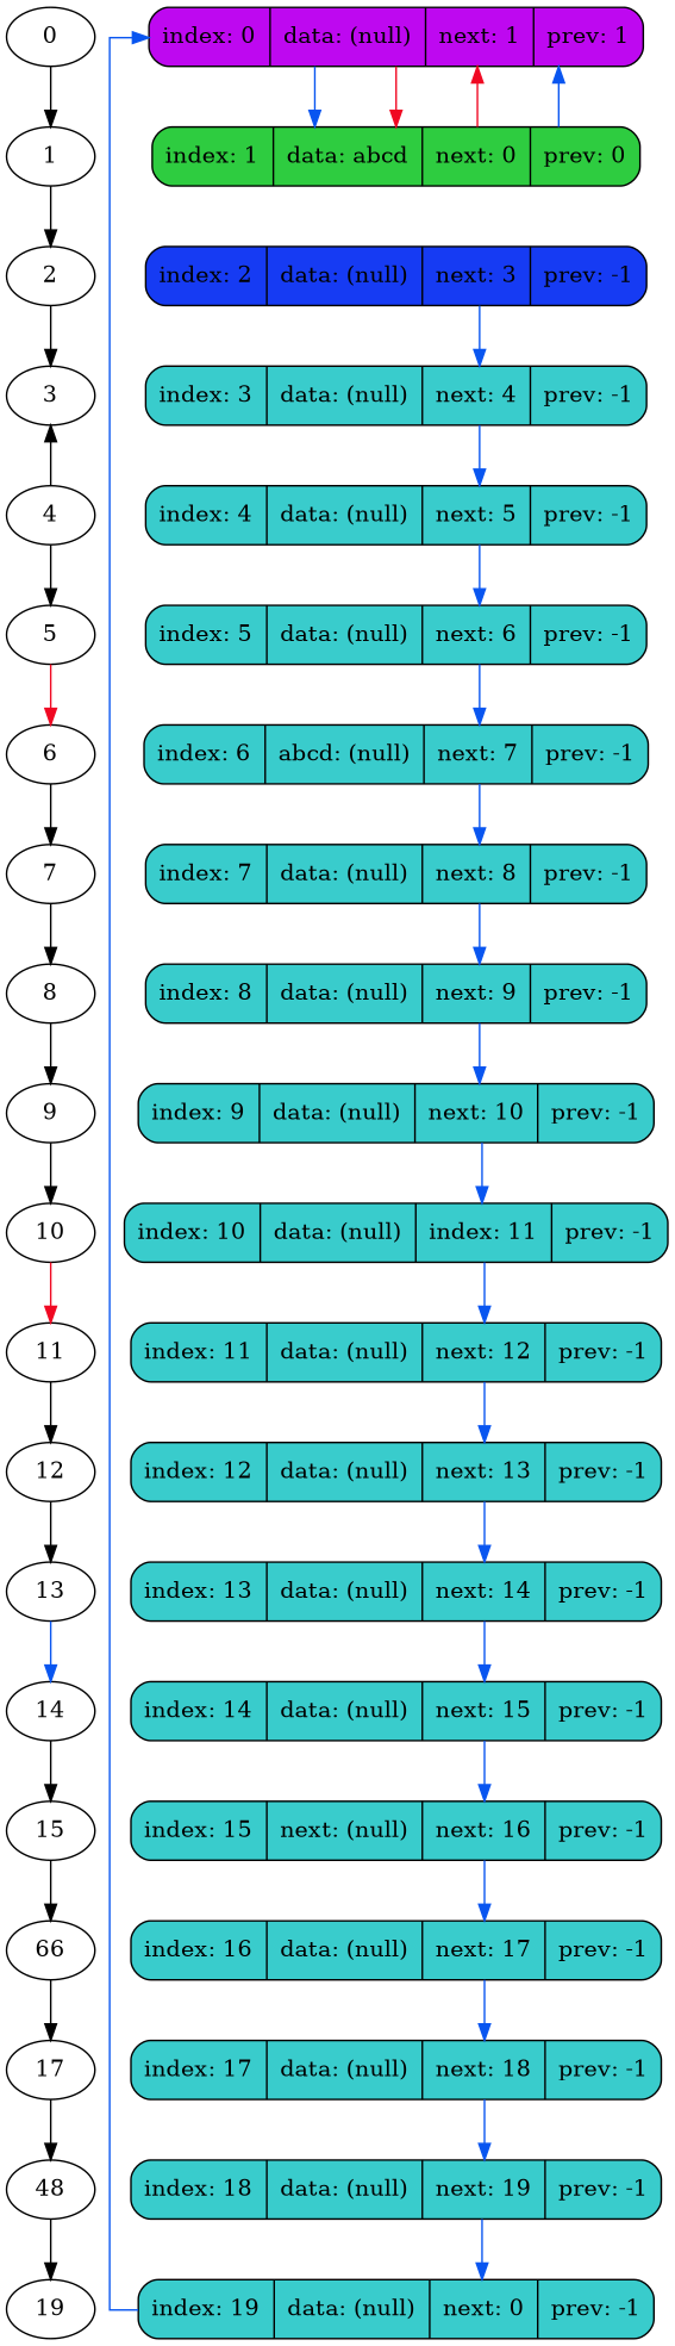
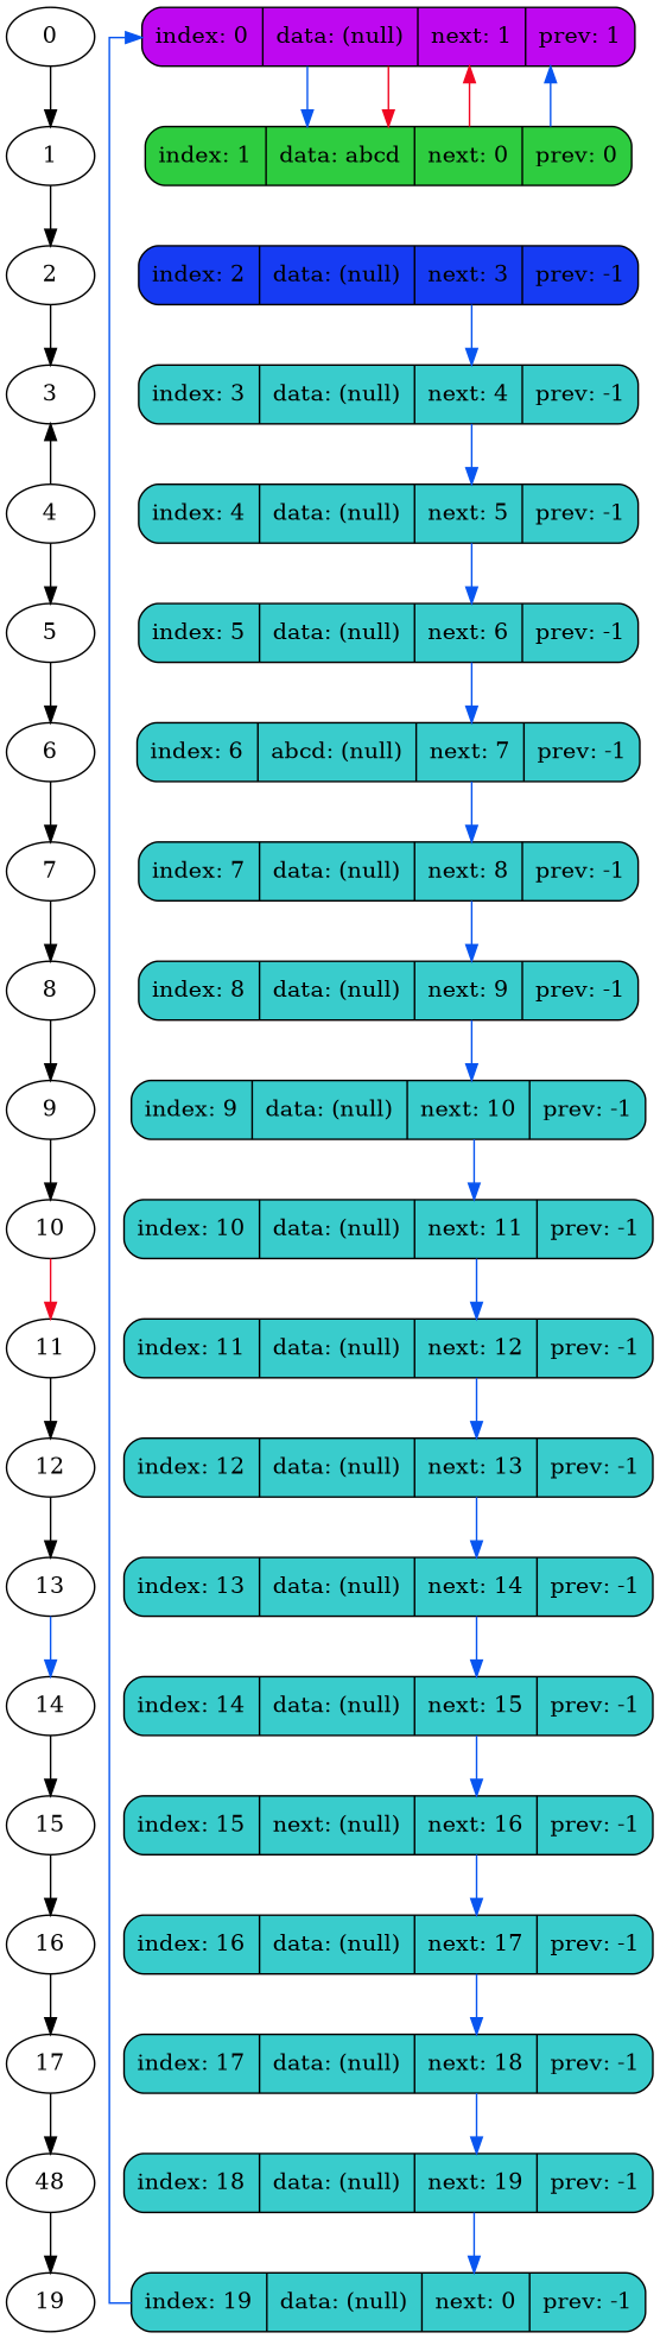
  digraph {
    rankdir=TB
    splines=ortho
    edge [color="#0855F0"]
    0
    n2 [fillcolor="#BE08F0" label="index: 0 | data: (null) | next: 1 | prev: 1" shape=record style="rounded,filled"]
    1
    n4 [fillcolor="#2ECC40" label="index: 1 | data: abcd | next: 0 | prev: 0" shape=record style="rounded,filled"]
    2
    n6 [fillcolor="#163bf3" label="index: 2 | data: (null) | next: 3 | prev: -1" shape=record style="rounded,filled"]
    3
    n8 [fillcolor="#39CCCC" label="index: 3 | data: (null) | next: 4 | prev: -1" shape=record style="rounded,filled"]
    4
    n10 [fillcolor="#39CCCC" label="index: 4 | data: (null) | next: 5 | prev: -1" shape=record style="rounded,filled"]
    5
    n12 [fillcolor="#39CCCC" label="index: 5 | data: (null) | next: 6 | prev: -1" shape=record style="rounded,filled"]
    6
    n14 [fillcolor="#39CCCC" label="index: 6 | abcd: (null) | next: 7 | prev: -1" shape=record style="rounded,filled"]
    7
    n16 [fillcolor="#39CCCC" label="index: 7 | data: (null) | next: 8 | prev: -1" shape=record style="rounded,filled"]
    8
    n18 [fillcolor="#39CCCC" label="index: 8 | data: (null) | next: 9 | prev: -1" shape=record style="rounded,filled"]
    9
    n20 [fillcolor="#39CCCC" label="index: 9 | data: (null) | next: 10 | prev: -1" shape=record style="rounded,filled"]
    n21 [label=48]
    n22 [fillcolor="#39CCCC" label="index: 18 | data: (null) | next: 19 | prev: -1" shape=record style="rounded,filled"]
    10
-   n24 [fillcolor="#39CCCC" label="index: 10 | data: (null) | index: 11 | prev: -1" shape=record style="rounded,filled"]
+   n24 [fillcolor="#39CCCC" label="index: 10 | data: (null) | next: 11 | prev: -1" shape=record style="rounded,filled"]
    11
    n26 [fillcolor="#39CCCC" label="index: 11 | data: (null) | next: 12 | prev: -1" shape=record style="rounded,filled"]
    12
    n28 [fillcolor="#39CCCC" label="index: 12 | data: (null) | next: 13 | prev: -1" shape=record style="rounded,filled"]
    13
    n30 [fillcolor="#39CCCC" label="index: 13 | data: (null) | next: 14 | prev: -1" shape=record style="rounded,filled"]
    14
    n32 [fillcolor="#39CCCC" label="index: 14 | data: (null) | next: 15 | prev: -1" shape=record style="rounded,filled"]
    15
    n34 [fillcolor="#39CCCC" label="index: 15 | next: (null) | next: 16 | prev: -1" shape=record style="rounded,filled"]
-   16 [label=66]
+   16
    n36 [fillcolor="#39CCCC" label="index: 16 | data: (null) | next: 17 | prev: -1" shape=record style="rounded,filled"]
    17
    n38 [fillcolor="#39CCCC" label="index: 17 | data: (null) | next: 18 | prev: -1" shape=record style="rounded,filled"]
    19
    n40 [fillcolor="#39CCCC" label="index: 19 | data: (null) | next: 0 | prev: -1" shape=record style="rounded,filled"]
    subgraph sub_1 {
      rank=same
      0
      n2
    }
    subgraph sub_2 {
      rank=same
      1
      n4
    }
    subgraph sub_3 {
      rank=same
      2
      n6
    }
    subgraph sub_4 {
      rank=same
      3
      n8
    }
    subgraph sub_5 {
      rank=same
      4
      n10
    }
    subgraph sub_6 {
      rank=same
      5
      n12
    }
    subgraph sub_7 {
      rank=same
      6
      n14
    }
    subgraph sub_8 {
      rank=same
      7
      n16
    }
    subgraph sub_9 {
      rank=same
      8
      n18
    }
    subgraph sub_10 {
      rank=same
      9
      n20
    }
    subgraph sub_11 {
      rank=same
      n21
      n22
    }
    subgraph sub_12 {
      rank=same
      10
      n24
    }
    subgraph sub_13 {
      rank=same
      11
      n26
    }
    subgraph sub_14 {
      rank=same
      12
      n28
    }
    subgraph sub_15 {
      rank=same
      13
      n30
    }
    subgraph sub_16 {
      rank=same
      14
      n32
    }
    subgraph sub_17 {
      rank=same
      15
      n34
    }
    subgraph sub_18 {
      rank=same
      16
      n36
    }
    subgraph sub_19 {
      rank=same
      17
      n38
    }
    subgraph sub_20 {
      rank=same
      19
      n40
    }
    0 -> 1 [color=""]
    n2 -> n4 [color=none]
    n2 -> n4 [constraint=false]
    n2 -> n4 [color="#F00822" constraint=false]
    1 -> 2 [color=""]
    n4 -> n2 [color="#F00822" constraint=false]
    n4 -> n2 [constraint=false]
    n4 -> n6 [color=none]
    2 -> 3 [color=""]
    n6 -> n8 [color=none]
    n6 -> n8 [constraint=false]
    n8 -> n10 [color=none]
    n8 -> n10 [constraint=false]
    4 -> 3 [color=""]
    4 -> 5 [color=""]
    n10 -> n12 [color=none]
    n10 -> n12 [constraint=false]
-   5 -> 6 [color="#F00822"]
+   5 -> 6 [color=""]
    n12 -> n14 [color=none]
    n12 -> n14 [constraint=false]
    6 -> 7 [color=""]
    n14 -> n16 [color=none]
    n14 -> n16 [constraint=false]
    7 -> 8 [color=""]
    n16 -> n18 [color=none]
    n16 -> n18 [constraint=false]
    8 -> 9 [color=""]
    n18 -> n20 [color=none]
    n18 -> n20 [constraint=false]
    9 -> 10 [color=""]
    n20 -> n24 [color=none]
    n20 -> n24 [constraint=false]
    n21 -> 19 [color=""]
    n22 -> n40 [color=none]
    n22 -> n40 [constraint=false]
    10 -> 11 [color="#F00822"]
    n24 -> n26 [color=none]
    n24 -> n26 [constraint=false]
    11 -> 12 [color=""]
    n26 -> n28 [color=none]
    n26 -> n28 [constraint=false]
    12 -> 13 [color=""]
    n28 -> n30 [color=none]
    n28 -> n30 [constraint=false]
    13 -> 14
    n30 -> n32 [color=none]
    n30 -> n32 [constraint=false]
    14 -> 15 [color=""]
    n32 -> n34 [color=none]
    n32 -> n34 [constraint=false]
    15 -> 16 [color=""]
    n34 -> n36 [color=none]
    n34 -> n36 [constraint=false]
    16 -> 17 [color=""]
    n36 -> n38 [color=none]
    n36 -> n38 [constraint=false]
    17 -> n21 [color=""]
    n38 -> n22 [color=none]
    n38 -> n22 [constraint=false]
    n40 -> n2 [constraint=false]
  }
